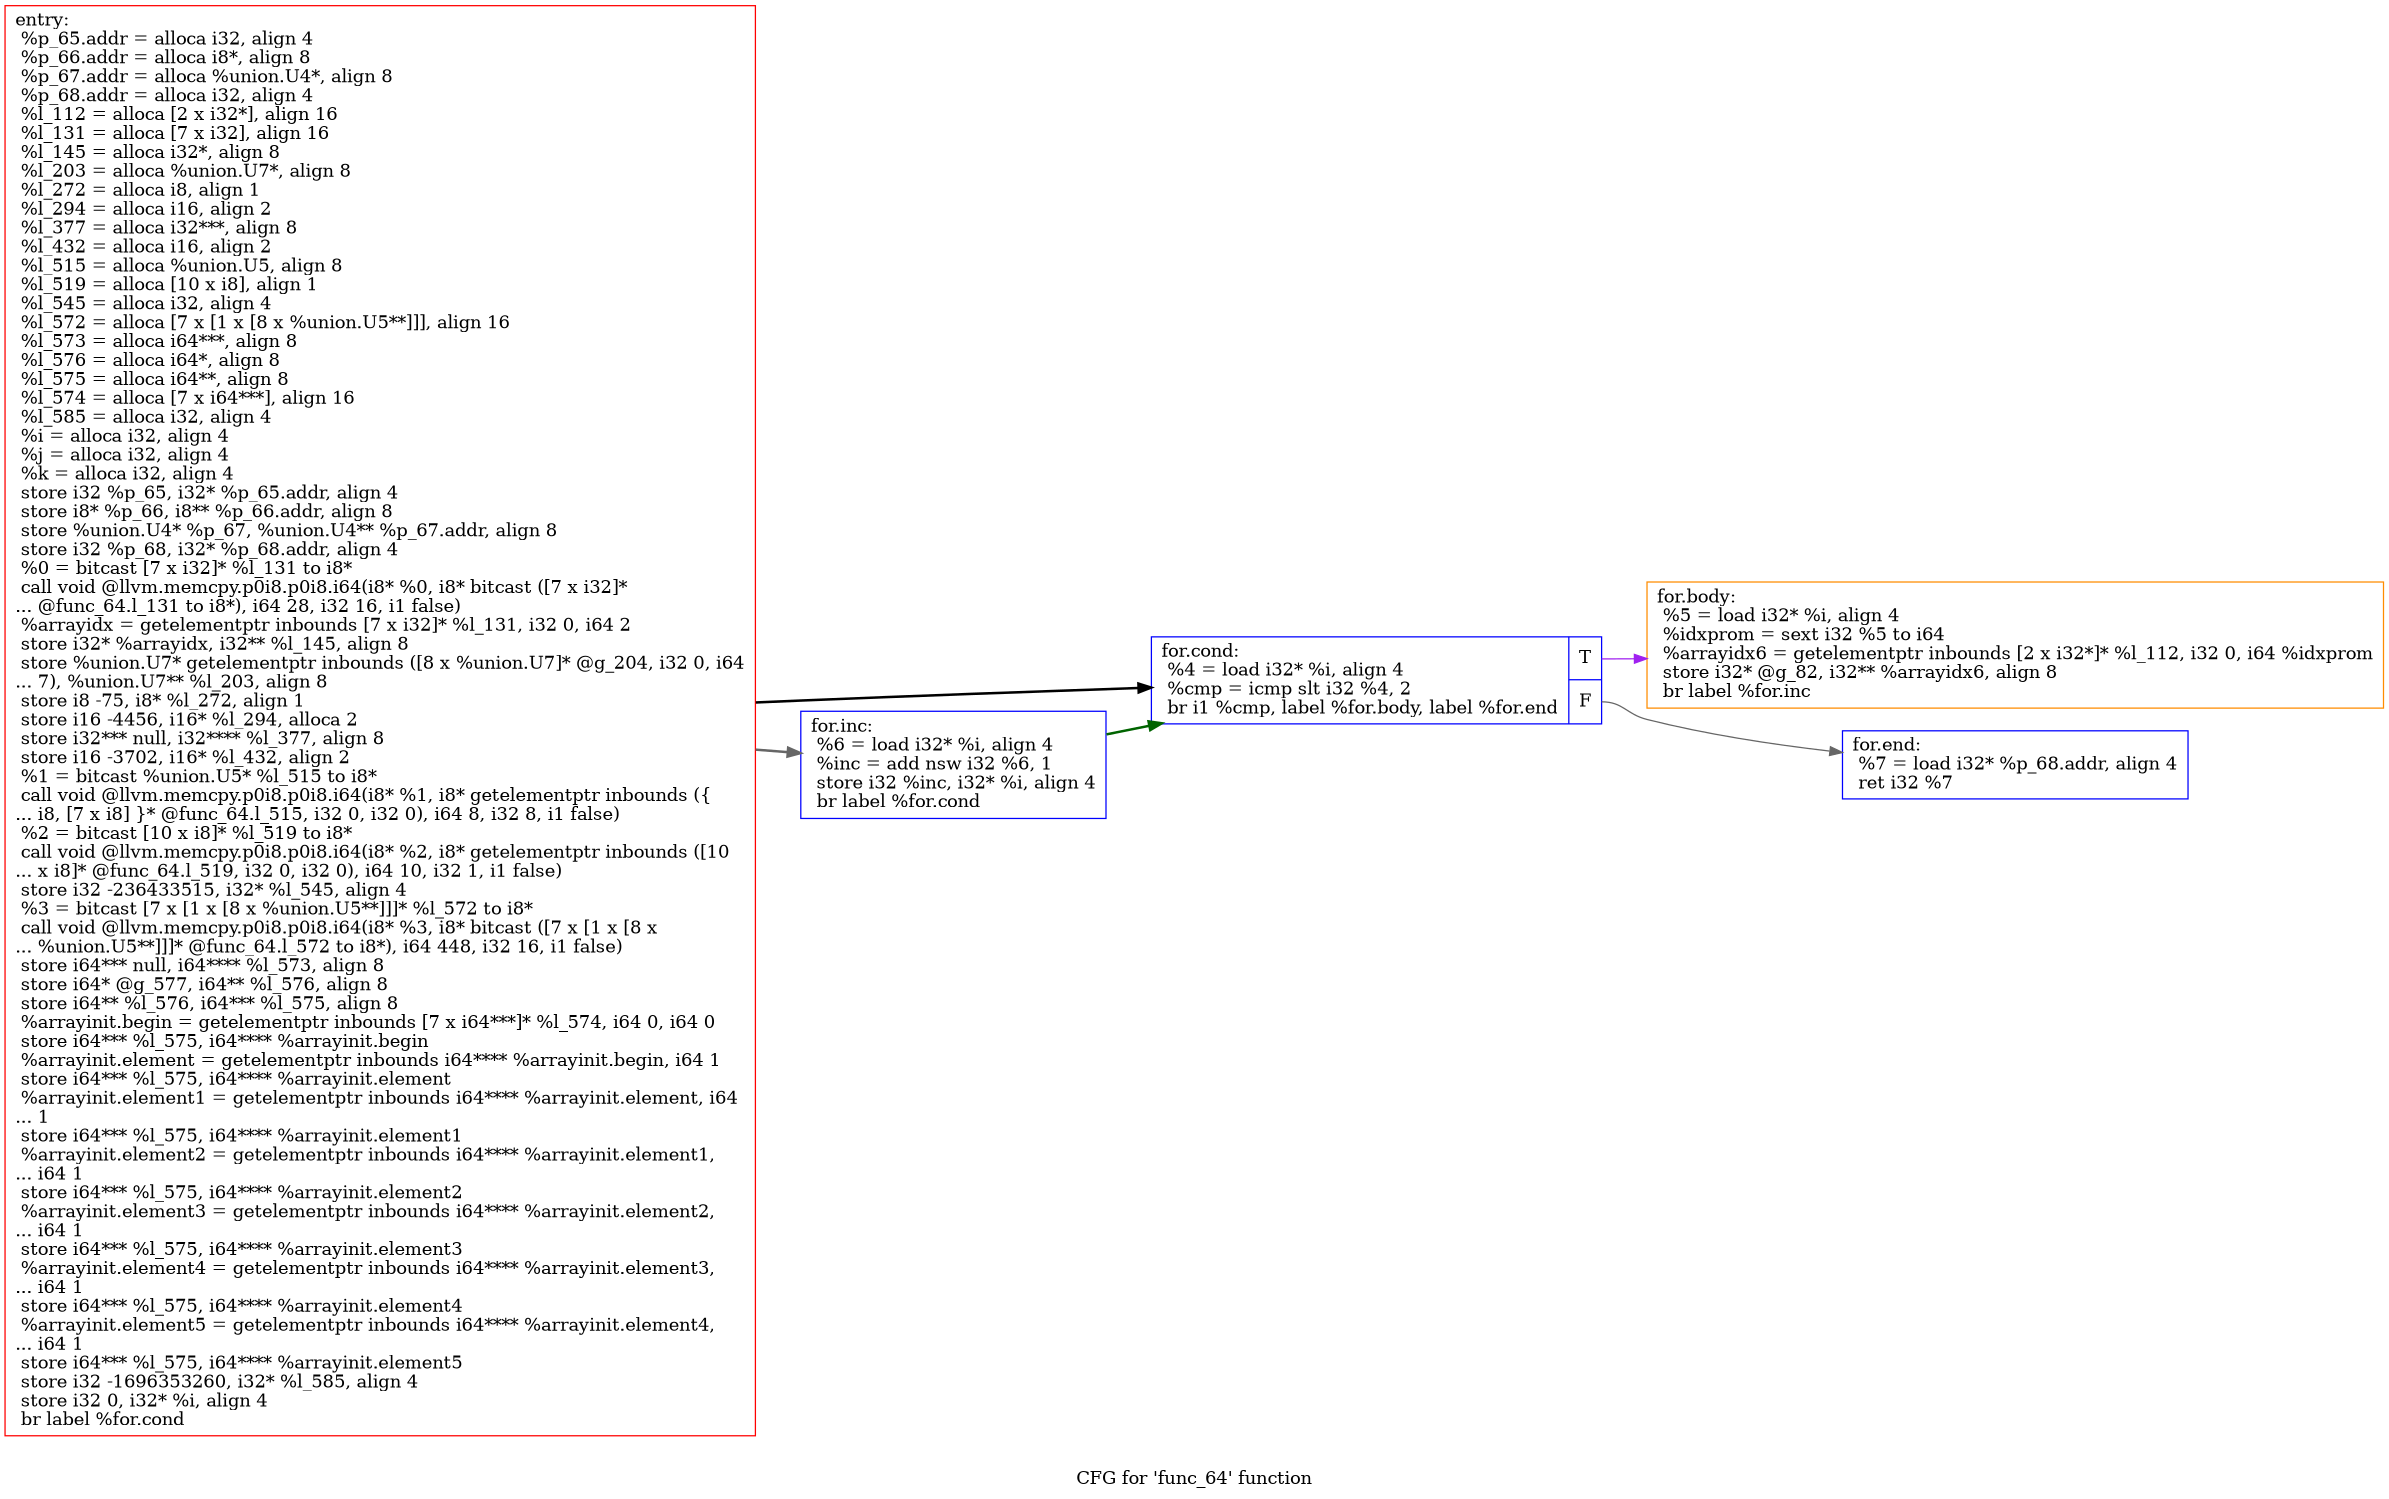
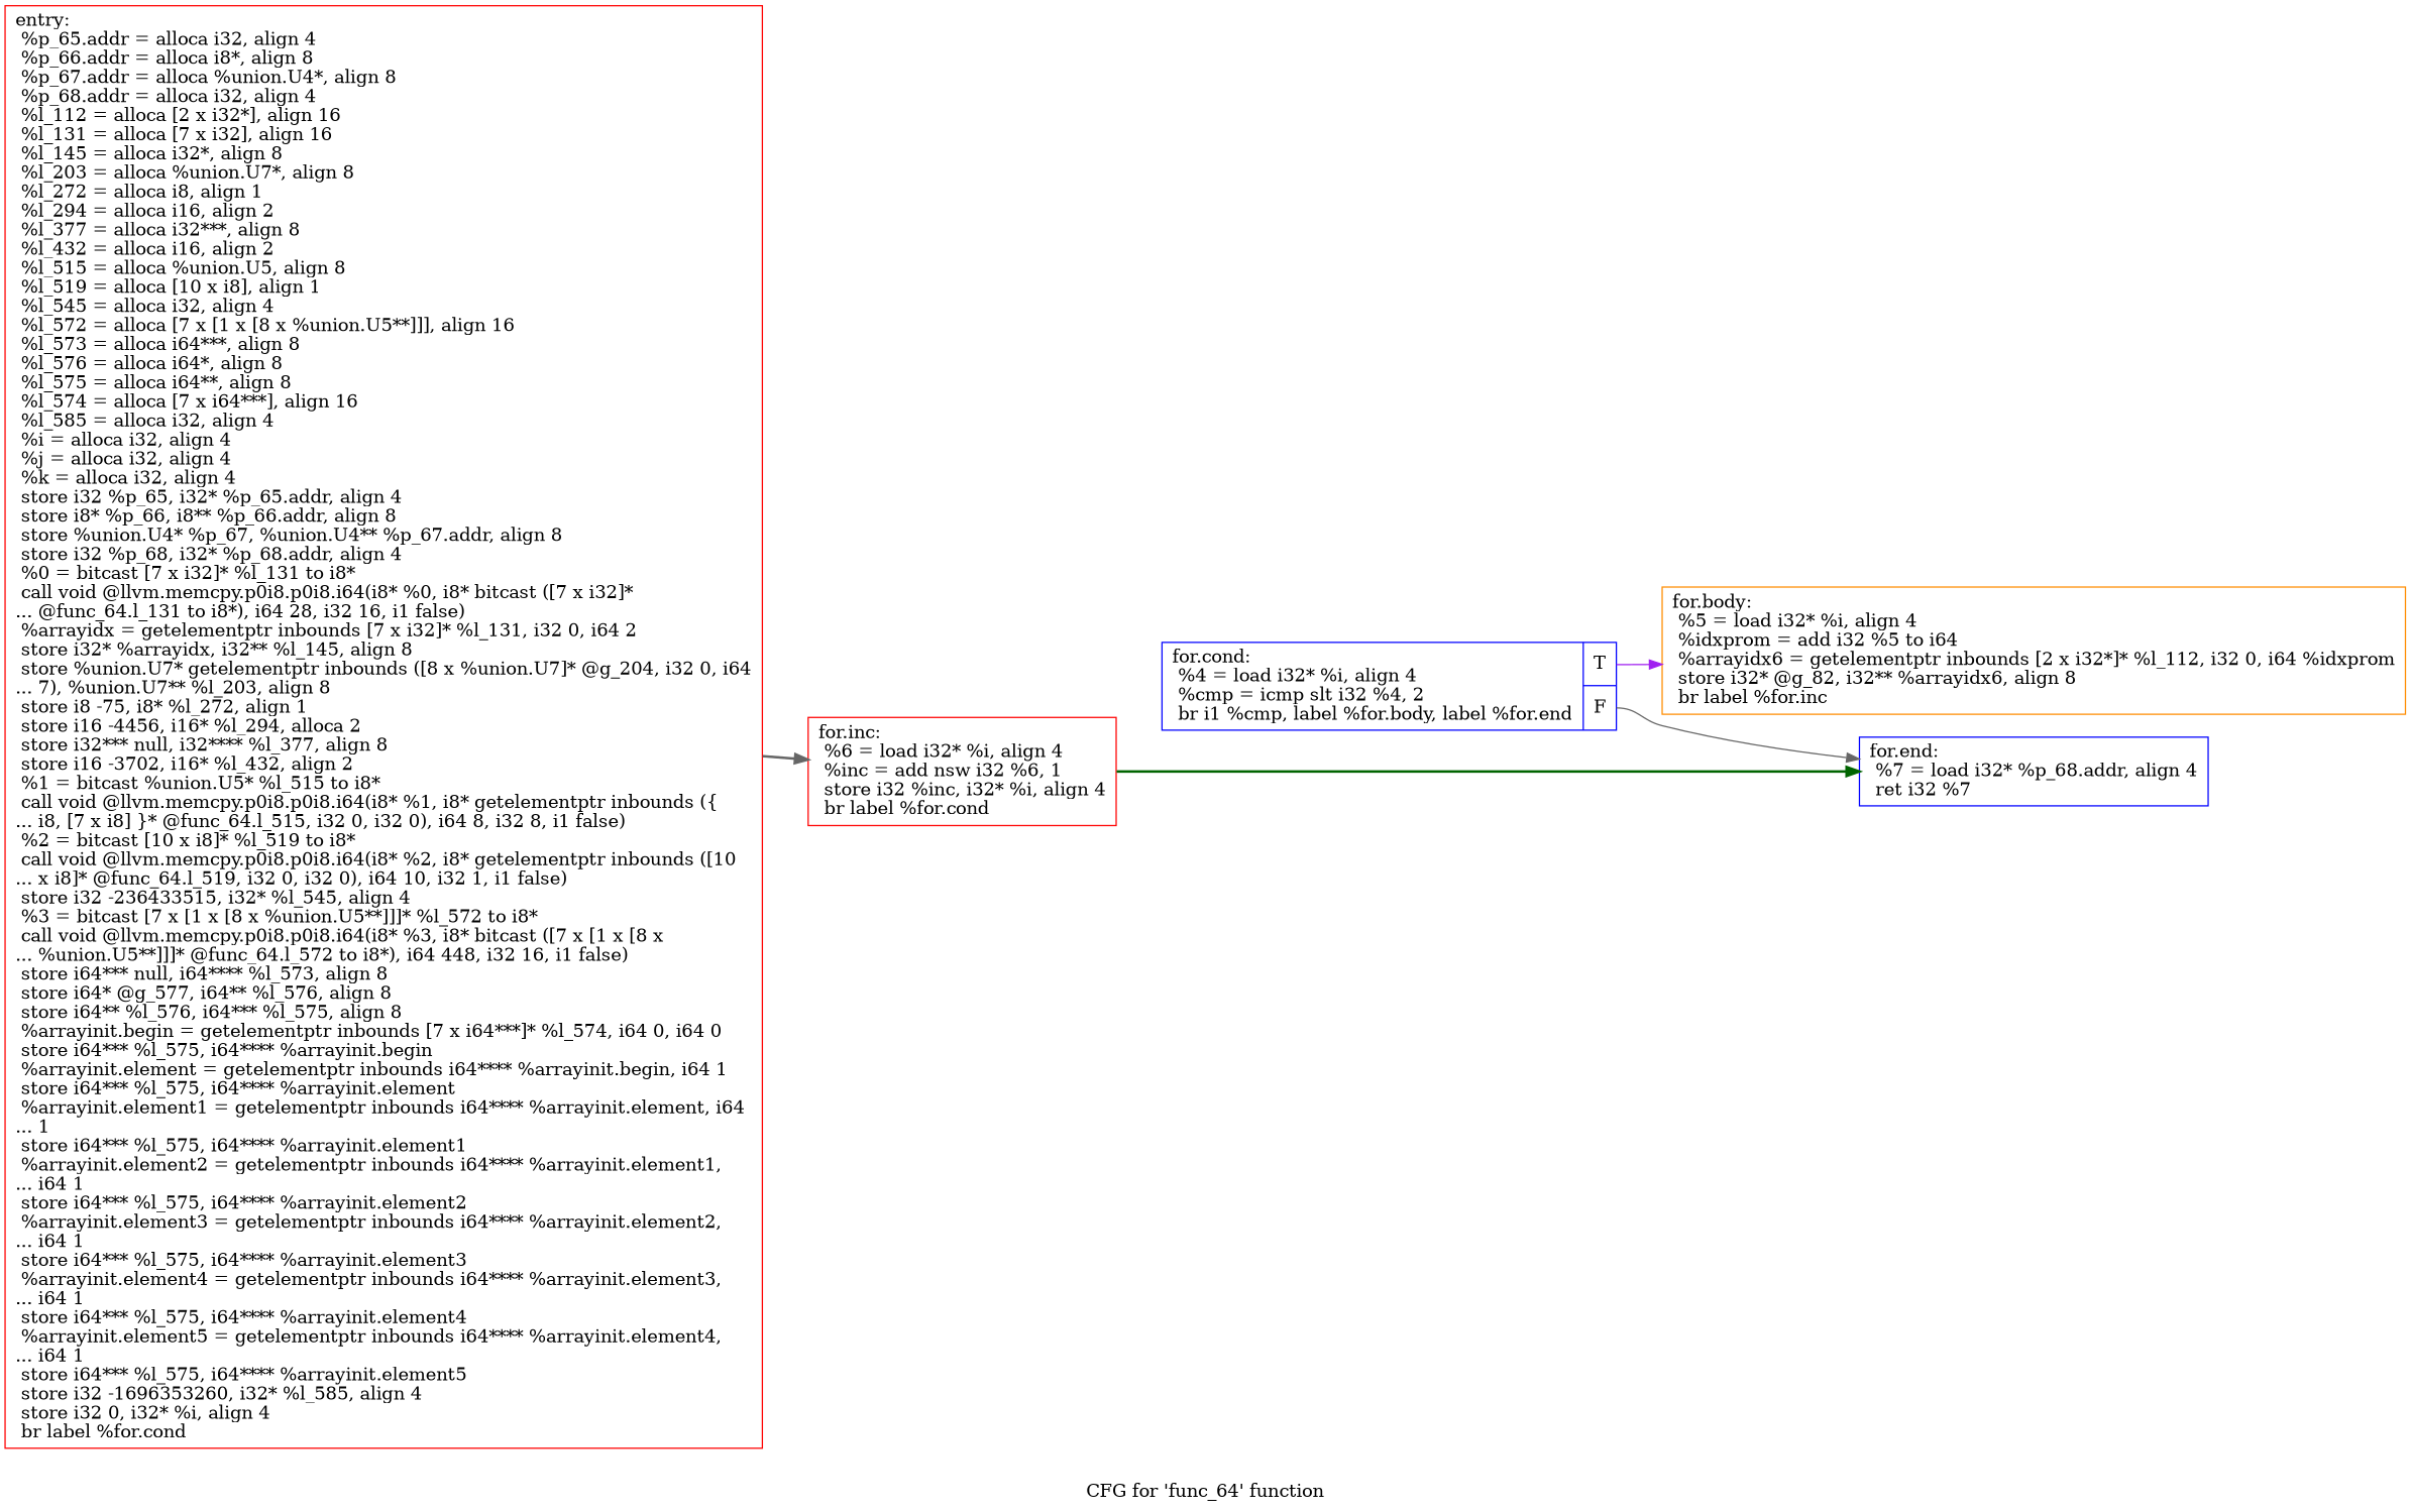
  digraph {
    label="CFG for 'func_64' function"
    rankdir=LR
    node [color=red shape=record]
    edge [color=gray40 style=bold]
    n1 [label="{entry:\l  %p_65.addr = alloca i32, align 4\l  %p_66.addr = alloca i8*, align 8\l  %p_67.addr = alloca %union.U4*, align 8\l  %p_68.addr = alloca i32, align 4\l  %l_112 = alloca [2 x i32*], align 16\l  %l_131 = alloca [7 x i32], align 16\l  %l_145 = alloca i32*, align 8\l  %l_203 = alloca %union.U7*, align 8\l  %l_272 = alloca i8, align 1\l  %l_294 = alloca i16, align 2\l  %l_377 = alloca i32***, align 8\l  %l_432 = alloca i16, align 2\l  %l_515 = alloca %union.U5, align 8\l  %l_519 = alloca [10 x i8], align 1\l  %l_545 = alloca i32, align 4\l  %l_572 = alloca [7 x [1 x [8 x %union.U5**]]], align 16\l  %l_573 = alloca i64***, align 8\l  %l_576 = alloca i64*, align 8\l  %l_575 = alloca i64**, align 8\l  %l_574 = alloca [7 x i64***], align 16\l  %l_585 = alloca i32, align 4\l  %i = alloca i32, align 4\l  %j = alloca i32, align 4\l  %k = alloca i32, align 4\l  store i32 %p_65, i32* %p_65.addr, align 4\l  store i8* %p_66, i8** %p_66.addr, align 8\l  store %union.U4* %p_67, %union.U4** %p_67.addr, align 8\l  store i32 %p_68, i32* %p_68.addr, align 4\l  %0 = bitcast [7 x i32]* %l_131 to i8*\l  call void @llvm.memcpy.p0i8.p0i8.i64(i8* %0, i8* bitcast ([7 x i32]*\l... @func_64.l_131 to i8*), i64 28, i32 16, i1 false)\l  %arrayidx = getelementptr inbounds [7 x i32]* %l_131, i32 0, i64 2\l  store i32* %arrayidx, i32** %l_145, align 8\l  store %union.U7* getelementptr inbounds ([8 x %union.U7]* @g_204, i32 0, i64\l... 7), %union.U7** %l_203, align 8\l  store i8 -75, i8* %l_272, align 1\l  store i16 -4456, i16* %l_294, alloca 2\l  store i32*** null, i32**** %l_377, align 8\l  store i16 -3702, i16* %l_432, align 2\l  %1 = bitcast %union.U5* %l_515 to i8*\l  call void @llvm.memcpy.p0i8.p0i8.i64(i8* %1, i8* getelementptr inbounds (\{\l... i8, [7 x i8] \}* @func_64.l_515, i32 0, i32 0), i64 8, i32 8, i1 false)\l  %2 = bitcast [10 x i8]* %l_519 to i8*\l  call void @llvm.memcpy.p0i8.p0i8.i64(i8* %2, i8* getelementptr inbounds ([10\l... x i8]* @func_64.l_519, i32 0, i32 0), i64 10, i32 1, i1 false)\l  store i32 -236433515, i32* %l_545, align 4\l  %3 = bitcast [7 x [1 x [8 x %union.U5**]]]* %l_572 to i8*\l  call void @llvm.memcpy.p0i8.p0i8.i64(i8* %3, i8* bitcast ([7 x [1 x [8 x\l... %union.U5**]]]* @func_64.l_572 to i8*), i64 448, i32 16, i1 false)\l  store i64*** null, i64**** %l_573, align 8\l  store i64* @g_577, i64** %l_576, align 8\l  store i64** %l_576, i64*** %l_575, align 8\l  %arrayinit.begin = getelementptr inbounds [7 x i64***]* %l_574, i64 0, i64 0\l  store i64*** %l_575, i64**** %arrayinit.begin\l  %arrayinit.element = getelementptr inbounds i64**** %arrayinit.begin, i64 1\l  store i64*** %l_575, i64**** %arrayinit.element\l  %arrayinit.element1 = getelementptr inbounds i64**** %arrayinit.element, i64\l... 1\l  store i64*** %l_575, i64**** %arrayinit.element1\l  %arrayinit.element2 = getelementptr inbounds i64**** %arrayinit.element1,\l... i64 1\l  store i64*** %l_575, i64**** %arrayinit.element2\l  %arrayinit.element3 = getelementptr inbounds i64**** %arrayinit.element2,\l... i64 1\l  store i64*** %l_575, i64**** %arrayinit.element3\l  %arrayinit.element4 = getelementptr inbounds i64**** %arrayinit.element3,\l... i64 1\l  store i64*** %l_575, i64**** %arrayinit.element4\l  %arrayinit.element5 = getelementptr inbounds i64**** %arrayinit.element4,\l... i64 1\l  store i64*** %l_575, i64**** %arrayinit.element5\l  store i32 -1696353260, i32* %l_585, align 4\l  store i32 0, i32* %i, align 4\l  br label %for.cond\l}"]
    n2 [color=blue label="{for.cond:                                         \l  %4 = load i32* %i, align 4\l  %cmp = icmp slt i32 %4, 2\l  br i1 %cmp, label %for.body, label %for.end\l|{<s0>T|<s1>F}}"]
-   n3 [color=blue label="{for.inc:                                          \l  %6 = load i32* %i, align 4\l  %inc = add nsw i32 %6, 1\l  store i32 %inc, i32* %i, align 4\l  br label %for.cond\l}"]
-   n4 [color=darkorange label="{for.body:                                         \l  %5 = load i32* %i, align 4\l  %idxprom = sext i32 %5 to i64\l  %arrayidx6 = getelementptr inbounds [2 x i32*]* %l_112, i32 0, i64 %idxprom\l  store i32* @g_82, i32** %arrayidx6, align 8\l  br label %for.inc\l}"]
+   n3 [label="{for.inc:                                          \l  %6 = load i32* %i, align 4\l  %inc = add nsw i32 %6, 1\l  store i32 %inc, i32* %i, align 4\l  br label %for.cond\l}"]
+   n4 [color=darkorange label="{for.body:                                         \l  %5 = load i32* %i, align 4\l  %idxprom = add i32 %5 to i64\l  %arrayidx6 = getelementptr inbounds [2 x i32*]* %l_112, i32 0, i64 %idxprom\l  store i32* @g_82, i32** %arrayidx6, align 8\l  br label %for.inc\l}"]
    n5 [color=blue label="{for.end:                                          \l  %7 = load i32* %p_68.addr, align 4\l  ret i32 %7\l}"]
-   n1 -> n2 [color=black]
    n1 -> n3
    n2 -> n4 [color=purple style=solid tailport=s0]
    n2 -> n5 [style=solid tailport=s1]
-   n3 -> n2 [color=darkgreen]
+   n3 -> n5 [color=darkgreen]
  }
